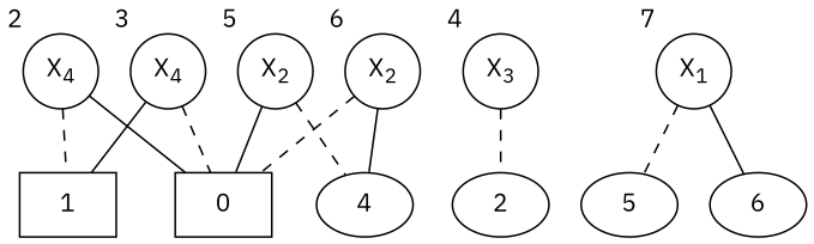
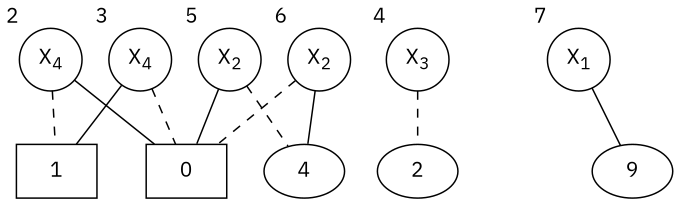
  graph {
    fontname="IBM Plex Sans"
    node [fontname="IBM Plex Sans" shape=circle]
    edge [fontname="IBM Plex Sans" style=dashed]
    1 [shape=box]
    0 [shape=box]
    n3 [label=<X<SUB>4</SUB>> xlabel=2]
    n4 [label=<X<SUB>4</SUB>> xlabel=3]
    n5 [label=<X<SUB>3</SUB>> xlabel=4]
    2 [shape=""]
    n7 [label=<X<SUB>2</SUB>> xlabel=5]
    4 [shape=""]
    n9 [label=<X<SUB>2</SUB>> xlabel=6]
    n10 [label=<X<SUB>1</SUB>> xlabel=7]
-   5 [shape=""]
-   6 [shape=""]
+   6 [label=9 shape=""]
    n3 -- 1
    n3 -- 0 [style=""]
    n4 -- 1 [style=""]
    n4 -- 0
    n5 -- 2
    n7 -- 0 [style=""]
    n7 -- 4
    n9 -- 0
    n9 -- 4 [style=""]
-   n10 -- 5
    n10 -- 6 [style=""]
  }
